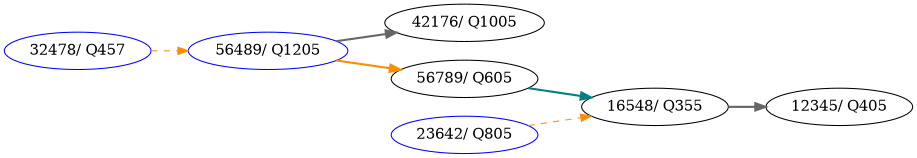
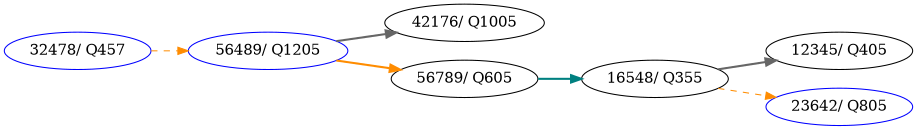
  digraph {
    rankdir=LR
    node [color=black]
    edge [color=darkorange style=bold]
    n1 [color=blue label="32478/ Q457"]
    n2 [color=blue label="56489/ Q1205"]
    n3 [label="16548/ Q355"]
    n4 [label="12345/ Q405"]
    n5 [color=blue label="23642/ Q805"]
    n6 [label="42176/ Q1005"]
    n7 [label="56789/ Q605"]
    n1 -> n2 [style=dashed]
    n2 -> n6 [color=gray40]
    n2 -> n7
    n3 -> n4 [color=gray40]
-   n5 -> n3 [style=dashed]
+   n3 -> n5 [style=dashed]
    n7 -> n3 [color=teal]
  }
